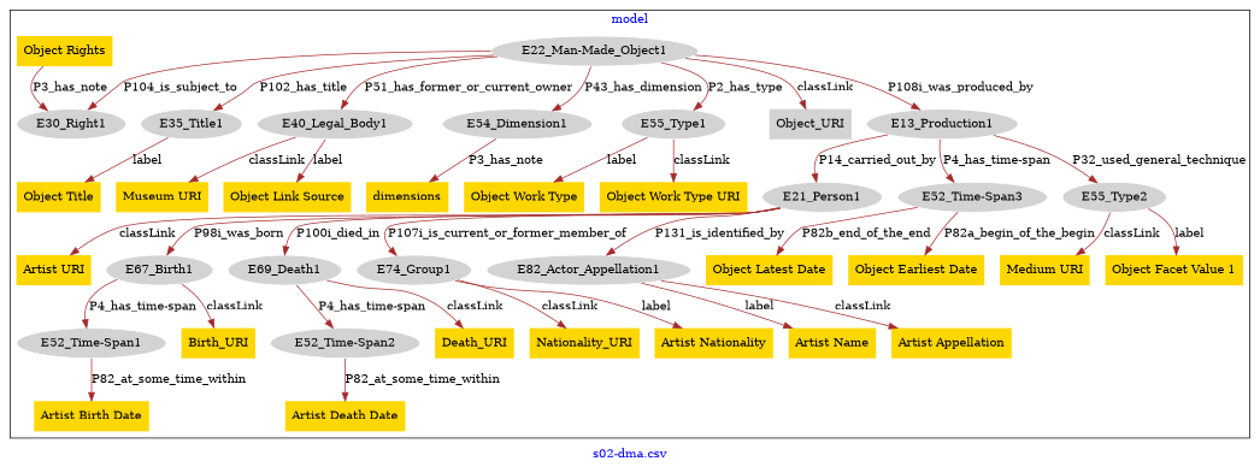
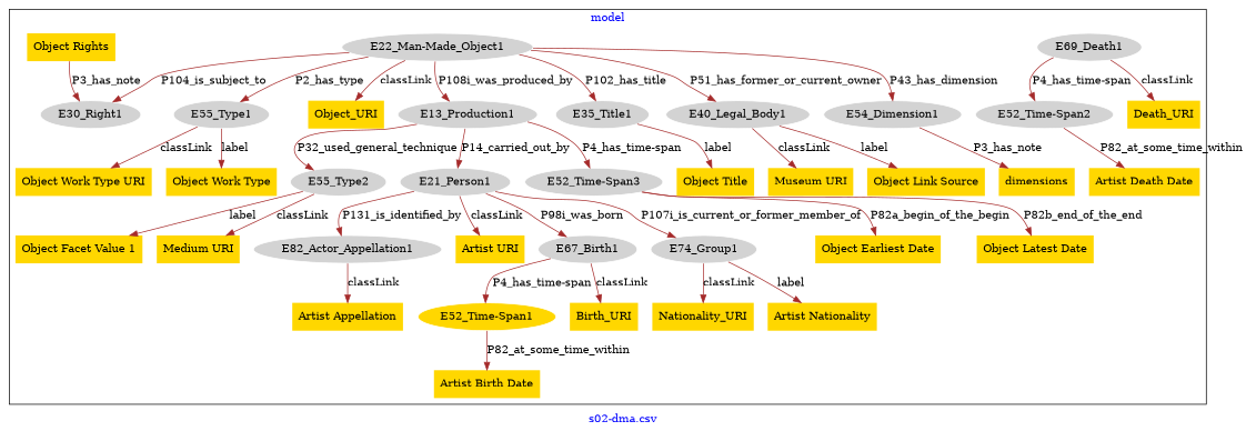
  digraph {
    fontcolor=blue
    label="s02-dma.csv"
    remincross=true
    node [fillcolor=gold style=filled shape=plaintext]
    edge [color=brown fontcolor=black]
    n1 [color=white fillcolor=lightgray label=E13_Production1 shape=""]
    n2 [color=white fillcolor=lightgray label=E21_Person1 shape=""]
    n3 [color=white fillcolor=lightgray label="E52_Time-Span3" shape=""]
    n4 [color=white fillcolor=lightgray label=E55_Type2 shape=""]
    n5 [color=white fillcolor=lightgray label=E67_Birth1 shape=""]
    n6 [color=white fillcolor=lightgray label=E69_Death1 shape=""]
    n7 [color=white fillcolor=lightgray label=E74_Group1 shape=""]
    n8 [color=white fillcolor=lightgray label=E82_Actor_Appellation1 shape=""]
    n9 [color=white fillcolor=lightgray label="E22_Man-Made_Object1" shape=""]
    n10 [color=white fillcolor=lightgray label=E30_Right1 shape=""]
    n11 [color=white fillcolor=lightgray label=E35_Title1 shape=""]
    n12 [color=white fillcolor=lightgray label=E40_Legal_Body1 shape=""]
    n13 [color=white fillcolor=lightgray label=E54_Dimension1 shape=""]
    n14 [color=white fillcolor=lightgray label=E55_Type1 shape=""]
-   n15 [color=white fillcolor=lightgray label="E52_Time-Span1" shape=""]
+   n15 [color=white label="E52_Time-Span1" shape=""]
    n16 [color=white fillcolor=lightgray label="E52_Time-Span2" shape=""]
    n17 [label="Artist URI"]
    n18 [label=Nationality_URI]
    n19 [label="Object Earliest Date"]
    n20 [label="Object Latest Date"]
    n21 [label=Death_URI]
-   n22 [label="Artist Name"]
    n23 [label="Artist Birth Date"]
    n24 [label="Object Facet Value 1"]
    n25 [label="Artist Death Date"]
    n26 [label="Artist Nationality"]
    n27 [label="Object Rights"]
    n28 [label="Object Title"]
    n29 [label="Object Work Type"]
    n30 [label="Museum URI"]
    n31 [label=dimensions]
    n32 [label=Birth_URI]
    n33 [label="Object Work Type URI"]
    n34 [label="Object Link Source"]
    n35 [label="Artist Appellation"]
-   n36 [fillcolor=lightgray label=Object_URI]
+   n36 [label=Object_URI]
    n37 [label="Medium URI"]
    subgraph cluster_1 {
      label=model
      n1
      n2
      n3
      n4
      n5
      n6
      n7
      n8
      n9
      n10
      n11
      n12
      n13
      n14
      n15
      n16
      n17
      n18
      n19
      n20
      n21
-     n22
      n23
      n24
      n25
      n26
      n27
      n28
      n29
      n30
      n31
      n32
      n33
      n34
      n35
      n36
      n37
    }
    n1 -> n2 [label=P14_carried_out_by]
    n1 -> n3 [label="P4_has_time-span"]
    n1 -> n4 [label=P32_used_general_technique]
    n2 -> n5 [label=P98i_was_born]
-   n2 -> n6 [label=P100i_died_in]
    n2 -> n7 [label=P107i_is_current_or_former_member_of]
    n2 -> n8 [label=P131_is_identified_by]
    n2 -> n17 [label=classLink]
    n3 -> n19 [label=P82a_begin_of_the_begin]
    n3 -> n20 [label=P82b_end_of_the_end]
    n4 -> n24 [label=label]
    n4 -> n37 [label=classLink]
    n5 -> n15 [label="P4_has_time-span"]
    n5 -> n32 [label=classLink]
    n6 -> n16 [label="P4_has_time-span"]
    n6 -> n21 [label=classLink]
    n7 -> n18 [label=classLink]
    n7 -> n26 [label=label]
-   n8 -> n22 [label=label]
    n8 -> n35 [label=classLink]
    n9 -> n1 [label=P108i_was_produced_by]
    n9 -> n10 [label=P104_is_subject_to]
    n9 -> n11 [label=P102_has_title]
    n9 -> n12 [label=P51_has_former_or_current_owner]
    n9 -> n13 [label=P43_has_dimension]
    n9 -> n14 [label=P2_has_type]
    n9 -> n36 [label=classLink]
    n11 -> n28 [label=label]
    n12 -> n30 [label=classLink]
    n12 -> n34 [label=label]
    n13 -> n31 [label=P3_has_note]
    n14 -> n29 [label=label]
    n14 -> n33 [label=classLink]
    n15 -> n23 [label=P82_at_some_time_within]
    n16 -> n25 [label=P82_at_some_time_within]
    n27 -> n10 [label=P3_has_note]
  }
